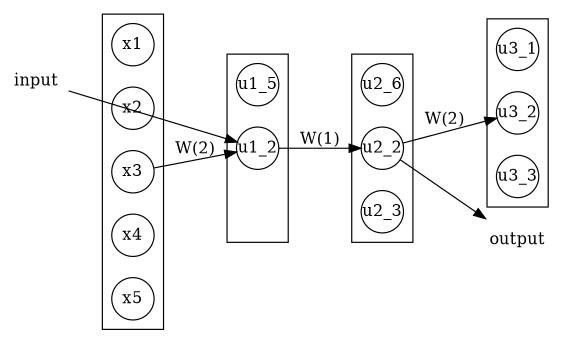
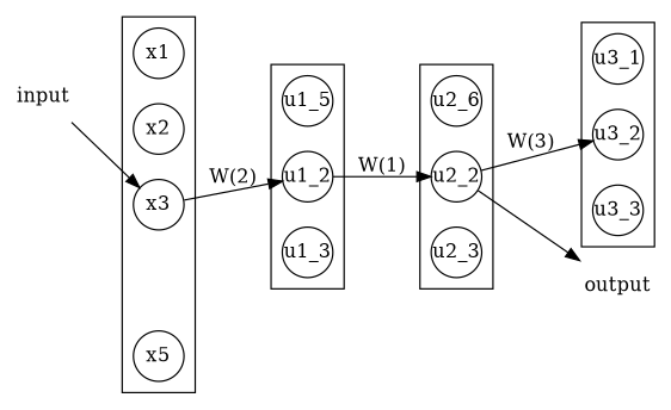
  digraph {
    compound=true
    ordering=out
    rankdir=LR
    splines=line
    node [fixedsize=true shape=circle style=solid]
    n1 [label=u1_5]
    u1_2
+   u1_3
    x1
    x2
    x3
-   x4
    x5
    n9 [label=u2_6]
    u2_2
    u2_3
    u3_1
    u3_2
    u3_3
    n15 [label=output shape=none style=""]
    n16 [label=input shape=none style=""]
    subgraph cluster_1 {
      n1
      u1_2
+     u1_3
    }
    subgraph cluster_2 {
      x1
      x2
      x3
-     x4
      x5
    }
    subgraph cluster_3 {
      n9
      u2_2
      u2_3
    }
    subgraph cluster_4 {
      u3_1
      u3_2
      u3_3
    }
    u1_2 -> u2_2 [label="W(1)"]
    x3 -> u1_2 [label="W(2)"]
-   u2_2 -> u3_2 [label="W(2)"]
+   u2_2 -> u3_2 [label="W(3)"]
    u2_2 -> n15
-   n16 -> u1_2
+   n16 -> x3
  }
